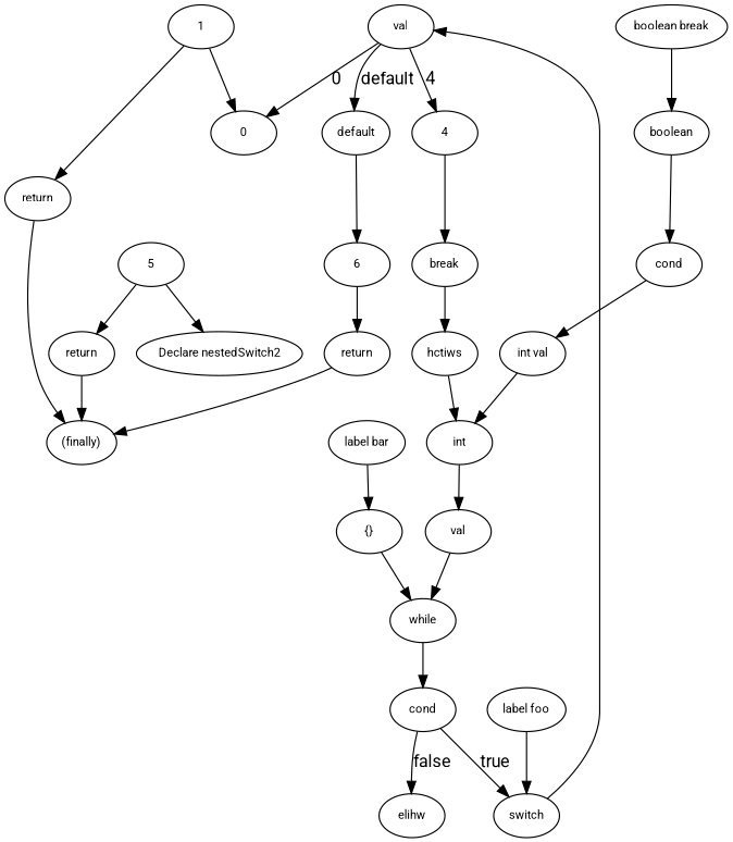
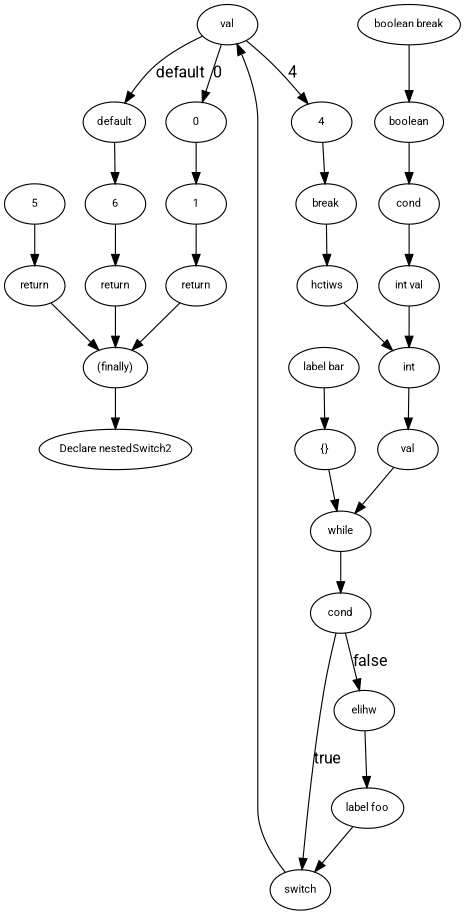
  digraph {
    fontname=Roboto
    node [fontname=Roboto fontsize=10]
    edge [fontname=Roboto]
    n1 [label=5]
    n2 [label=return]
    n3 [label="(finally)"]
    n4 [label="Declare nestedSwitch2"]
    n5 [label=6]
    n6 [label=return]
    n7 [label=val]
    n8 [label=default]
    n9 [label=4]
    n10 [label=0]
    n11 [label=break]
    n12 [label=1]
    n13 [label=switch]
    n14 [label=hctiws]
    n15 [label=int]
    n16 [label="label bar"]
    n17 [label="{}"]
    n18 [label=while]
    n19 [label=cond]
    n20 [label=elihw]
    n21 [label="label foo"]
    n22 [label=val]
    n23 [label="int val"]
    n24 [label=cond]
    n25 [label=boolean]
    n26 [label="boolean break"]
    n27 [label=return]
    n1 -> n2
    n2 -> n3
-   n1 -> n4
+   n3 -> n4
    n5 -> n6
    n6 -> n3
    n7 -> n8 [label=default]
    n7 -> n9 [label=4]
    n7 -> n10 [label=0]
    n8 -> n5
    n9 -> n11
-   n12 -> n10
+   n10 -> n12
    n11 -> n14
    n12 -> n27
    n13 -> n7
    n14 -> n15
    n15 -> n22
    n16 -> n17
    n17 -> n18
    n18 -> n19
    n19 -> n13 [label=true]
    n19 -> n20 [label=false]
+   n20 -> n21
    n21 -> n13
    n22 -> n18
    n23 -> n15
    n24 -> n23
    n25 -> n24
    n26 -> n25
    n27 -> n3
  }
